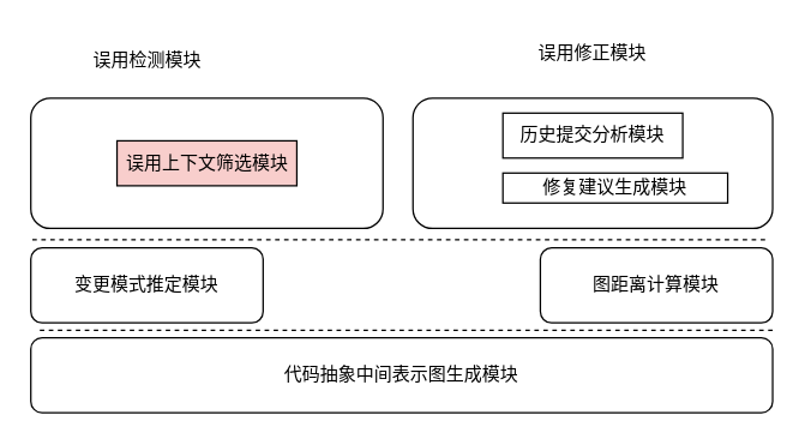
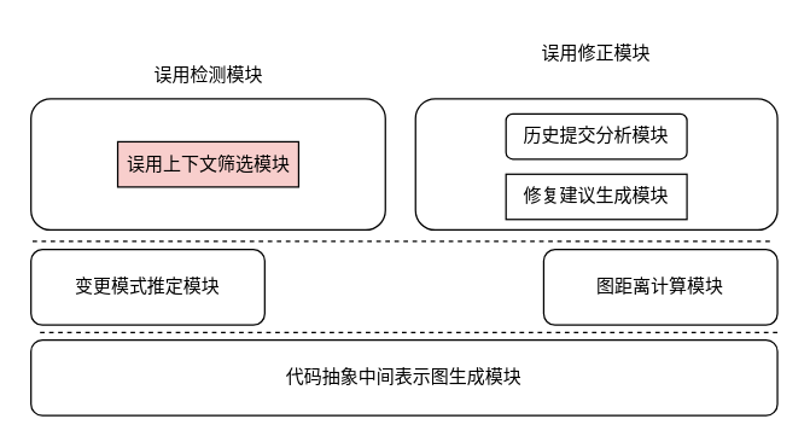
  <mxCell id="0" />
  <mxCell id="1" parent="0" />
  <mxCell id="2" value="" style="rounded=1;whiteSpace=wrap;html=1;fontFamily=宋体-简;" parent="1" vertex="1"><mxGeometry x="275" y="65" width="240" height="87" as="geometry" /></mxCell>
  <mxCell id="3" value="" style="rounded=1;whiteSpace=wrap;html=1;fontFamily=宋体-简;" parent="1" vertex="1"><mxGeometry x="20" y="65" width="235" height="87" as="geometry" /></mxCell>
- <mxCell id="4" value="历史提交分析模块" style="rounded=0;whiteSpace=wrap;html=1;fontFamily=宋体-简;" parent="1" vertex="1"><mxGeometry x="335" y="75" width="120" height="30" as="geometry" /></mxCell>
- <mxCell id="5" value="修复建议生成模块" style="rounded=0;whiteSpace=wrap;html=1;fontFamily=宋体-简;" parent="1" vertex="1"><mxGeometry x="335" y="115" width="150" height="20" as="geometry" /></mxCell>
+ <mxCell id="4" value="历史提交分析模块" style="whiteSpace=wrap;html=1;fontFamily=宋体-简;rounded=1;" parent="1" vertex="1"><mxGeometry x="335" y="75" width="120" height="30" as="geometry" /></mxCell>
+ <mxCell id="5" value="修复建议生成模块" style="rounded=0;whiteSpace=wrap;html=1;fontFamily=宋体-简;" parent="1" vertex="1"><mxGeometry x="335" y="115" width="120" height="30" as="geometry" /></mxCell>
  <mxCell id="6" value="误用上下文筛选模块" style="rounded=0;whiteSpace=wrap;html=1;fontFamily=宋体-简;fillColor=#f8cecc;" parent="1" vertex="1"><mxGeometry x="77.5" y="93.5" width="120" height="30" as="geometry" /></mxCell>
- <mxCell id="7" value="误用检测模块" style="text;html=1;align=center;verticalAlign=middle;whiteSpace=wrap;rounded=0;fontFamily=宋体-简;" parent="1" vertex="1"><mxGeometry x="57.5" y="25" width="80" height="30" as="geometry" /></mxCell>
+ <mxCell id="7" value="误用检测模块" style="text;html=1;align=center;verticalAlign=middle;whiteSpace=wrap;rounded=0;fontFamily=宋体-简;" parent="1" vertex="1"><mxGeometry x="97.5" y="35" width="80" height="30" as="geometry" /></mxCell>
  <mxCell id="8" value="误用修正模块" style="text;html=1;align=center;verticalAlign=middle;whiteSpace=wrap;rounded=0;fontFamily=宋体-简;" parent="1" vertex="1"><mxGeometry x="355" y="20" width="80" height="30" as="geometry" /></mxCell>
  <mxCell id="9" value="代码抽象中间表示图生成模块" style="rounded=1;whiteSpace=wrap;html=1;fontFamily=宋体-简;" vertex="1" parent="1"><mxGeometry x="20" y="225" width="495" height="50" as="geometry" /></mxCell>
  <mxCell id="10" value="变更模式推定模块" style="rounded=1;whiteSpace=wrap;html=1;fontFamily=宋体-简;" vertex="1" parent="1"><mxGeometry x="20" y="165" width="155" height="50" as="geometry" /></mxCell>
  <mxCell id="11" value="图距离计算模块" style="rounded=1;whiteSpace=wrap;html=1;fontFamily=宋体-简;" vertex="1" parent="1"><mxGeometry x="360" y="165" width="155" height="50" as="geometry" /></mxCell>
  <mxCell id="12" value="" style="endArrow=none;dashed=1;html=1;rounded=0;fontFamily=宋体-简;" edge="1" parent="1"><mxGeometry width="50" height="50" relative="1" as="geometry"><mxPoint x="510" y="159.5" as="sourcePoint" /><mxPoint x="20" y="159.5" as="targetPoint" /></mxGeometry></mxCell>
  <mxCell id="13" value="" style="endArrow=none;dashed=1;html=1;rounded=0;fontFamily=宋体-简;" edge="1" parent="1"><mxGeometry width="50" height="50" relative="1" as="geometry"><mxPoint x="515" y="220" as="sourcePoint" /><mxPoint x="25" y="220" as="targetPoint" /></mxGeometry></mxCell>
